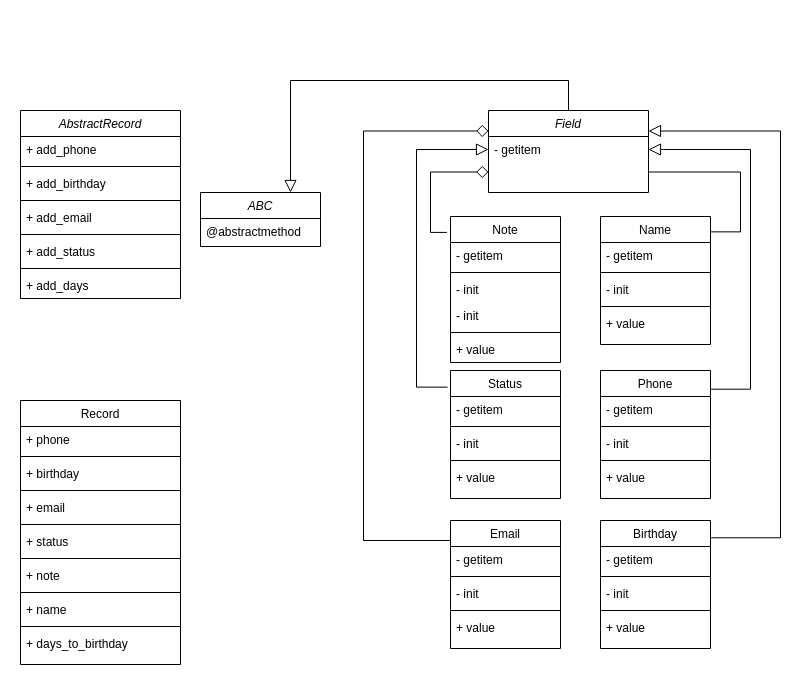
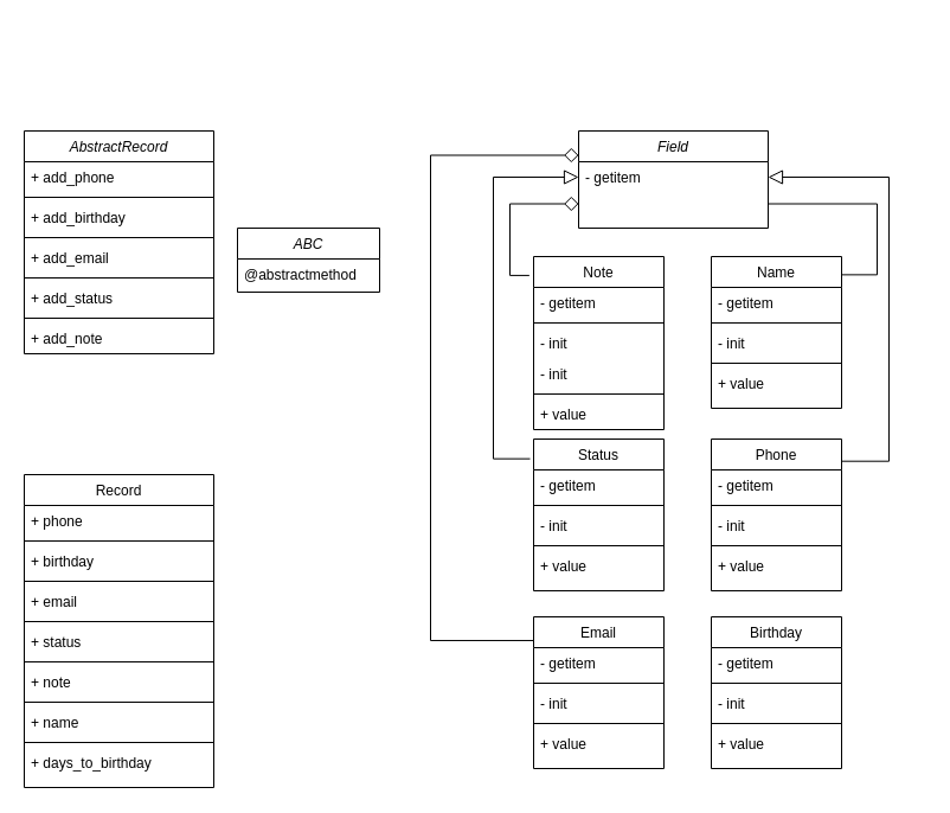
  <mxCell id="0" />
  <mxCell id="1" parent="0" />
  <mxCell id="2" value="AbstractRecord" style="swimlane;fontStyle=2;align=center;verticalAlign=top;childLayout=stackLayout;horizontal=1;startSize=26;horizontalStack=0;resizeParent=1;resizeLast=0;collapsible=1;marginBottom=0;rounded=0;shadow=0;strokeWidth=1;" vertex="1" parent="1"><mxGeometry x="20" y="110" width="160" height="188" as="geometry"><mxRectangle x="220" y="70" width="160" height="26" as="alternateBounds" /></mxGeometry></mxCell>
  <mxCell id="3" value="+ add_phone" style="text;align=left;verticalAlign=top;spacingLeft=4;spacingRight=4;overflow=hidden;rotatable=0;points=[[0,0.5],[1,0.5]];portConstraint=eastwest;" vertex="1" parent="2"><mxGeometry y="26" width="160" height="26" as="geometry" /></mxCell>
  <mxCell id="4" value="" style="line;html=1;strokeWidth=1;align=left;verticalAlign=middle;spacingTop=-1;spacingLeft=3;spacingRight=3;rotatable=0;labelPosition=right;points=[];portConstraint=eastwest;" vertex="1" parent="2"><mxGeometry y="52" width="160" height="8" as="geometry" /></mxCell>
  <mxCell id="5" value="+ add_birthday" style="text;align=left;verticalAlign=top;spacingLeft=4;spacingRight=4;overflow=hidden;rotatable=0;points=[[0,0.5],[1,0.5]];portConstraint=eastwest;rounded=0;shadow=0;html=0;" vertex="1" parent="2"><mxGeometry y="60" width="160" height="26" as="geometry" /></mxCell>
  <mxCell id="6" value="" style="line;html=1;strokeWidth=1;align=left;verticalAlign=middle;spacingTop=-1;spacingLeft=3;spacingRight=3;rotatable=0;labelPosition=right;points=[];portConstraint=eastwest;" vertex="1" parent="2"><mxGeometry y="86" width="160" height="8" as="geometry" /></mxCell>
  <mxCell id="7" value="+ add_email&#10;" style="text;align=left;verticalAlign=top;spacingLeft=4;spacingRight=4;overflow=hidden;rotatable=0;points=[[0,0.5],[1,0.5]];portConstraint=eastwest;rounded=0;shadow=0;html=0;" vertex="1" parent="2"><mxGeometry y="94" width="160" height="26" as="geometry" /></mxCell>
  <mxCell id="8" value="" style="line;html=1;strokeWidth=1;align=left;verticalAlign=middle;spacingTop=-1;spacingLeft=3;spacingRight=3;rotatable=0;labelPosition=right;points=[];portConstraint=eastwest;" vertex="1" parent="2"><mxGeometry y="120" width="160" height="8" as="geometry" /></mxCell>
  <mxCell id="9" value="+ add_status" style="text;align=left;verticalAlign=top;spacingLeft=4;spacingRight=4;overflow=hidden;rotatable=0;points=[[0,0.5],[1,0.5]];portConstraint=eastwest;rounded=0;shadow=0;html=0;" vertex="1" parent="2"><mxGeometry y="128" width="160" height="26" as="geometry" /></mxCell>
  <mxCell id="10" value="" style="line;html=1;strokeWidth=1;align=left;verticalAlign=middle;spacingTop=-1;spacingLeft=3;spacingRight=3;rotatable=0;labelPosition=right;points=[];portConstraint=eastwest;" vertex="1" parent="2"><mxGeometry y="154" width="160" height="8" as="geometry" /></mxCell>
- <mxCell id="11" value="+ add_days" style="text;align=left;verticalAlign=top;spacingLeft=4;spacingRight=4;overflow=hidden;rotatable=0;points=[[0,0.5],[1,0.5]];portConstraint=eastwest;rounded=0;shadow=0;html=0;" vertex="1" parent="2"><mxGeometry y="162" width="160" height="26" as="geometry" /></mxCell>
+ <mxCell id="11" value="+ add_note" style="text;align=left;verticalAlign=top;spacingLeft=4;spacingRight=4;overflow=hidden;rotatable=0;points=[[0,0.5],[1,0.5]];portConstraint=eastwest;rounded=0;shadow=0;html=0;" vertex="1" parent="2"><mxGeometry y="162" width="160" height="26" as="geometry" /></mxCell>
  <mxCell id="12" value="Field&#10;" style="swimlane;fontStyle=2;align=center;verticalAlign=top;childLayout=stackLayout;horizontal=1;startSize=26;horizontalStack=0;resizeParent=1;resizeLast=0;collapsible=1;marginBottom=0;rounded=0;shadow=0;strokeWidth=1;" vertex="1" parent="1"><mxGeometry x="488" y="110" width="160" height="82" as="geometry"><mxRectangle x="550" y="140" width="160" height="26" as="alternateBounds" /></mxGeometry></mxCell>
  <mxCell id="13" value="- getitem" style="text;align=left;verticalAlign=top;spacingLeft=4;spacingRight=4;overflow=hidden;rotatable=0;points=[[0,0.5],[1,0.5]];portConstraint=eastwest;" vertex="1" parent="12"><mxGeometry y="26" width="160" height="26" as="geometry" /></mxCell>
  <mxCell id="14" value="ABC" style="swimlane;fontStyle=2;align=center;verticalAlign=top;childLayout=stackLayout;horizontal=1;startSize=26;horizontalStack=0;resizeParent=1;resizeLast=0;collapsible=1;marginBottom=0;rounded=0;shadow=0;strokeWidth=1;" vertex="1" parent="1"><mxGeometry x="200" y="192" width="120" height="54" as="geometry"><mxRectangle x="550" y="140" width="160" height="26" as="alternateBounds" /></mxGeometry></mxCell>
  <mxCell id="15" value="@abstractmethod" style="text;align=left;verticalAlign=top;spacingLeft=4;spacingRight=4;overflow=hidden;rotatable=0;points=[[0,0.5],[1,0.5]];portConstraint=eastwest;" vertex="1" parent="14"><mxGeometry y="26" width="120" height="26" as="geometry" /></mxCell>
- <mxCell id="16" value="" style="endArrow=block;endSize=10;endFill=0;shadow=0;strokeWidth=1;rounded=0;edgeStyle=elbowEdgeStyle;elbow=vertical;entryX=0.75;entryY=0;entryDx=0;entryDy=0;" edge="1" parent="1" source="12" target="14"><mxGeometry width="160" relative="1" as="geometry"><mxPoint x="260" y="110" as="sourcePoint" /><mxPoint x="330" y="190" as="targetPoint" /><Array as="points"><mxPoint x="350" y="80" /></Array></mxGeometry></mxCell>
  <mxCell id="17" value="Record" style="swimlane;fontStyle=0;align=center;verticalAlign=top;childLayout=stackLayout;horizontal=1;startSize=26;horizontalStack=0;resizeParent=1;resizeLast=0;collapsible=1;marginBottom=0;rounded=0;shadow=0;strokeWidth=1;" vertex="1" parent="1"><mxGeometry x="20" y="400" width="160" height="264" as="geometry"><mxRectangle x="220" y="70" width="160" height="26" as="alternateBounds" /></mxGeometry></mxCell>
  <mxCell id="18" value="+ phone" style="text;align=left;verticalAlign=top;spacingLeft=4;spacingRight=4;overflow=hidden;rotatable=0;points=[[0,0.5],[1,0.5]];portConstraint=eastwest;" vertex="1" parent="17"><mxGeometry y="26" width="160" height="26" as="geometry" /></mxCell>
  <mxCell id="19" value="" style="line;html=1;strokeWidth=1;align=left;verticalAlign=middle;spacingTop=-1;spacingLeft=3;spacingRight=3;rotatable=0;labelPosition=right;points=[];portConstraint=eastwest;" vertex="1" parent="17"><mxGeometry y="52" width="160" height="8" as="geometry" /></mxCell>
  <mxCell id="20" value="+ birthday" style="text;align=left;verticalAlign=top;spacingLeft=4;spacingRight=4;overflow=hidden;rotatable=0;points=[[0,0.5],[1,0.5]];portConstraint=eastwest;rounded=0;shadow=0;html=0;" vertex="1" parent="17"><mxGeometry y="60" width="160" height="26" as="geometry" /></mxCell>
  <mxCell id="21" value="" style="line;html=1;strokeWidth=1;align=left;verticalAlign=middle;spacingTop=-1;spacingLeft=3;spacingRight=3;rotatable=0;labelPosition=right;points=[];portConstraint=eastwest;" vertex="1" parent="17"><mxGeometry y="86" width="160" height="8" as="geometry" /></mxCell>
  <mxCell id="22" value="+ email&#10;" style="text;align=left;verticalAlign=top;spacingLeft=4;spacingRight=4;overflow=hidden;rotatable=0;points=[[0,0.5],[1,0.5]];portConstraint=eastwest;rounded=0;shadow=0;html=0;" vertex="1" parent="17"><mxGeometry y="94" width="160" height="26" as="geometry" /></mxCell>
  <mxCell id="23" value="" style="line;html=1;strokeWidth=1;align=left;verticalAlign=middle;spacingTop=-1;spacingLeft=3;spacingRight=3;rotatable=0;labelPosition=right;points=[];portConstraint=eastwest;" vertex="1" parent="17"><mxGeometry y="120" width="160" height="8" as="geometry" /></mxCell>
  <mxCell id="24" value="+ status" style="text;align=left;verticalAlign=top;spacingLeft=4;spacingRight=4;overflow=hidden;rotatable=0;points=[[0,0.5],[1,0.5]];portConstraint=eastwest;rounded=0;shadow=0;html=0;" vertex="1" parent="17"><mxGeometry y="128" width="160" height="26" as="geometry" /></mxCell>
  <mxCell id="25" value="" style="line;html=1;strokeWidth=1;align=left;verticalAlign=middle;spacingTop=-1;spacingLeft=3;spacingRight=3;rotatable=0;labelPosition=right;points=[];portConstraint=eastwest;" vertex="1" parent="17"><mxGeometry y="154" width="160" height="8" as="geometry" /></mxCell>
  <mxCell id="26" value="+ note" style="text;align=left;verticalAlign=top;spacingLeft=4;spacingRight=4;overflow=hidden;rotatable=0;points=[[0,0.5],[1,0.5]];portConstraint=eastwest;rounded=0;shadow=0;html=0;" vertex="1" parent="17"><mxGeometry y="162" width="160" height="26" as="geometry" /></mxCell>
  <mxCell id="27" value="" style="line;html=1;strokeWidth=1;align=left;verticalAlign=middle;spacingTop=-1;spacingLeft=3;spacingRight=3;rotatable=0;labelPosition=right;points=[];portConstraint=eastwest;" vertex="1" parent="17"><mxGeometry y="188" width="160" height="8" as="geometry" /></mxCell>
  <mxCell id="28" value="+ name" style="text;align=left;verticalAlign=top;spacingLeft=4;spacingRight=4;overflow=hidden;rotatable=0;points=[[0,0.5],[1,0.5]];portConstraint=eastwest;rounded=0;shadow=0;html=0;" vertex="1" parent="17"><mxGeometry y="196" width="160" height="26" as="geometry" /></mxCell>
  <mxCell id="29" value="" style="line;html=1;strokeWidth=1;align=left;verticalAlign=middle;spacingTop=-1;spacingLeft=3;spacingRight=3;rotatable=0;labelPosition=right;points=[];portConstraint=eastwest;" vertex="1" parent="17"><mxGeometry y="222" width="160" height="8" as="geometry" /></mxCell>
  <mxCell id="30" value="+ days_to_birthday" style="text;align=left;verticalAlign=top;spacingLeft=4;spacingRight=4;overflow=hidden;rotatable=0;points=[[0,0.5],[1,0.5]];portConstraint=eastwest;rounded=0;shadow=0;html=0;" vertex="1" parent="17"><mxGeometry y="230" width="160" height="26" as="geometry" /></mxCell>
  <mxCell id="31" value="Name" style="swimlane;fontStyle=0;align=center;verticalAlign=top;childLayout=stackLayout;horizontal=1;startSize=26;horizontalStack=0;resizeParent=1;resizeLast=0;collapsible=1;marginBottom=0;rounded=0;shadow=0;strokeWidth=1;" vertex="1" parent="1"><mxGeometry x="600" y="216" width="110" height="128" as="geometry"><mxRectangle x="220" y="70" width="160" height="26" as="alternateBounds" /></mxGeometry></mxCell>
  <mxCell id="32" value="- getitem" style="text;align=left;verticalAlign=top;spacingLeft=4;spacingRight=4;overflow=hidden;rotatable=0;points=[[0,0.5],[1,0.5]];portConstraint=eastwest;" vertex="1" parent="31"><mxGeometry y="26" width="110" height="26" as="geometry" /></mxCell>
  <mxCell id="33" value="" style="line;html=1;strokeWidth=1;align=left;verticalAlign=middle;spacingTop=-1;spacingLeft=3;spacingRight=3;rotatable=0;labelPosition=right;points=[];portConstraint=eastwest;" vertex="1" parent="31"><mxGeometry y="52" width="110" height="8" as="geometry" /></mxCell>
  <mxCell id="34" value="- init" style="text;align=left;verticalAlign=top;spacingLeft=4;spacingRight=4;overflow=hidden;rotatable=0;points=[[0,0.5],[1,0.5]];portConstraint=eastwest;rounded=0;shadow=0;html=0;" vertex="1" parent="31"><mxGeometry y="60" width="110" height="26" as="geometry" /></mxCell>
  <mxCell id="35" value="" style="line;html=1;strokeWidth=1;align=left;verticalAlign=middle;spacingTop=-1;spacingLeft=3;spacingRight=3;rotatable=0;labelPosition=right;points=[];portConstraint=eastwest;" vertex="1" parent="31"><mxGeometry y="86" width="110" height="8" as="geometry" /></mxCell>
  <mxCell id="36" value="+ value" style="text;align=left;verticalAlign=top;spacingLeft=4;spacingRight=4;overflow=hidden;rotatable=0;points=[[0,0.5],[1,0.5]];portConstraint=eastwest;rounded=0;shadow=0;html=0;" vertex="1" parent="31"><mxGeometry y="94" width="110" height="26" as="geometry" /></mxCell>
  <mxCell id="37" value="Phone" style="swimlane;fontStyle=0;align=center;verticalAlign=top;childLayout=stackLayout;horizontal=1;startSize=26;horizontalStack=0;resizeParent=1;resizeLast=0;collapsible=1;marginBottom=0;rounded=0;shadow=0;strokeWidth=1;" vertex="1" parent="1"><mxGeometry x="600" y="370" width="110" height="128" as="geometry"><mxRectangle x="220" y="70" width="160" height="26" as="alternateBounds" /></mxGeometry></mxCell>
  <mxCell id="38" value="- getitem" style="text;align=left;verticalAlign=top;spacingLeft=4;spacingRight=4;overflow=hidden;rotatable=0;points=[[0,0.5],[1,0.5]];portConstraint=eastwest;" vertex="1" parent="37"><mxGeometry y="26" width="110" height="26" as="geometry" /></mxCell>
  <mxCell id="39" value="" style="line;html=1;strokeWidth=1;align=left;verticalAlign=middle;spacingTop=-1;spacingLeft=3;spacingRight=3;rotatable=0;labelPosition=right;points=[];portConstraint=eastwest;" vertex="1" parent="37"><mxGeometry y="52" width="110" height="8" as="geometry" /></mxCell>
  <mxCell id="40" value="- init" style="text;align=left;verticalAlign=top;spacingLeft=4;spacingRight=4;overflow=hidden;rotatable=0;points=[[0,0.5],[1,0.5]];portConstraint=eastwest;rounded=0;shadow=0;html=0;" vertex="1" parent="37"><mxGeometry y="60" width="110" height="26" as="geometry" /></mxCell>
  <mxCell id="41" value="" style="line;html=1;strokeWidth=1;align=left;verticalAlign=middle;spacingTop=-1;spacingLeft=3;spacingRight=3;rotatable=0;labelPosition=right;points=[];portConstraint=eastwest;" vertex="1" parent="37"><mxGeometry y="86" width="110" height="8" as="geometry" /></mxCell>
  <mxCell id="42" value="+ value" style="text;align=left;verticalAlign=top;spacingLeft=4;spacingRight=4;overflow=hidden;rotatable=0;points=[[0,0.5],[1,0.5]];portConstraint=eastwest;rounded=0;shadow=0;html=0;" vertex="1" parent="37"><mxGeometry y="94" width="110" height="26" as="geometry" /></mxCell>
  <mxCell id="43" value="Birthday" style="swimlane;fontStyle=0;align=center;verticalAlign=top;childLayout=stackLayout;horizontal=1;startSize=26;horizontalStack=0;resizeParent=1;resizeLast=0;collapsible=1;marginBottom=0;rounded=0;shadow=0;strokeWidth=1;" vertex="1" parent="1"><mxGeometry x="600" y="520" width="110" height="128" as="geometry"><mxRectangle x="220" y="70" width="160" height="26" as="alternateBounds" /></mxGeometry></mxCell>
  <mxCell id="44" value="- getitem" style="text;align=left;verticalAlign=top;spacingLeft=4;spacingRight=4;overflow=hidden;rotatable=0;points=[[0,0.5],[1,0.5]];portConstraint=eastwest;" vertex="1" parent="43"><mxGeometry y="26" width="110" height="26" as="geometry" /></mxCell>
  <mxCell id="45" value="" style="line;html=1;strokeWidth=1;align=left;verticalAlign=middle;spacingTop=-1;spacingLeft=3;spacingRight=3;rotatable=0;labelPosition=right;points=[];portConstraint=eastwest;" vertex="1" parent="43"><mxGeometry y="52" width="110" height="8" as="geometry" /></mxCell>
  <mxCell id="46" value="- init" style="text;align=left;verticalAlign=top;spacingLeft=4;spacingRight=4;overflow=hidden;rotatable=0;points=[[0,0.5],[1,0.5]];portConstraint=eastwest;rounded=0;shadow=0;html=0;" vertex="1" parent="43"><mxGeometry y="60" width="110" height="26" as="geometry" /></mxCell>
  <mxCell id="47" value="" style="line;html=1;strokeWidth=1;align=left;verticalAlign=middle;spacingTop=-1;spacingLeft=3;spacingRight=3;rotatable=0;labelPosition=right;points=[];portConstraint=eastwest;" vertex="1" parent="43"><mxGeometry y="86" width="110" height="8" as="geometry" /></mxCell>
  <mxCell id="48" value="+ value" style="text;align=left;verticalAlign=top;spacingLeft=4;spacingRight=4;overflow=hidden;rotatable=0;points=[[0,0.5],[1,0.5]];portConstraint=eastwest;rounded=0;shadow=0;html=0;" vertex="1" parent="43"><mxGeometry y="94" width="110" height="26" as="geometry" /></mxCell>
  <mxCell id="49" value="" style="endArrow=none;endSize=10;endFill=0;shadow=0;strokeWidth=1;rounded=0;edgeStyle=elbowEdgeStyle;elbow=vertical;exitX=0.997;exitY=0.12;exitDx=0;exitDy=0;exitPerimeter=0;entryX=1;entryY=0.75;entryDx=0;entryDy=0;" edge="1" parent="1" source="31" target="12"><mxGeometry width="160" relative="1" as="geometry"><mxPoint x="807" y="50" as="sourcePoint" /><mxPoint x="659" y="156" as="targetPoint" /><Array as="points"><mxPoint x="740" y="110" /><mxPoint x="660" y="60" /><mxPoint x="589" y="20" /></Array></mxGeometry></mxCell>
  <mxCell id="50" value="" style="endArrow=block;endSize=10;endFill=0;shadow=0;strokeWidth=1;rounded=0;edgeStyle=elbowEdgeStyle;elbow=vertical;entryX=1;entryY=0.5;entryDx=0;entryDy=0;exitX=0.997;exitY=0.146;exitDx=0;exitDy=0;exitPerimeter=0;" edge="1" parent="1" source="37" target="13"><mxGeometry width="160" relative="1" as="geometry"><mxPoint x="710" y="380" as="sourcePoint" /><mxPoint x="610" y="100" as="targetPoint" /><Array as="points"><mxPoint x="750" y="260" /><mxPoint x="770" y="340" /><mxPoint x="670" y="70" /><mxPoint x="700" y="270" /><mxPoint x="740" y="130" /><mxPoint x="670" y="70" /><mxPoint x="599" y="30" /></Array></mxGeometry></mxCell>
- <mxCell id="51" value="" style="endArrow=block;endSize=10;endFill=0;shadow=0;strokeWidth=1;rounded=0;edgeStyle=elbowEdgeStyle;elbow=vertical;exitX=0.997;exitY=0.135;exitDx=0;exitDy=0;entryX=1;entryY=0.25;entryDx=0;entryDy=0;exitPerimeter=0;" edge="1" parent="1" source="43" target="12"><mxGeometry width="160" relative="1" as="geometry"><mxPoint x="658" y="453" as="sourcePoint" /><mxPoint x="648" y="109" as="targetPoint" /><Array as="points"><mxPoint x="780" y="320" /><mxPoint x="750" y="340" /><mxPoint x="720" y="90" /><mxPoint x="720" y="490" /><mxPoint x="680" y="80" /><mxPoint x="710" y="280" /><mxPoint x="750" y="140" /><mxPoint x="680" y="80" /><mxPoint x="609" y="40" /></Array></mxGeometry></mxCell>
  <mxCell id="52" value="Note" style="swimlane;fontStyle=0;align=center;verticalAlign=top;childLayout=stackLayout;horizontal=1;startSize=26;horizontalStack=0;resizeParent=1;resizeLast=0;collapsible=1;marginBottom=0;rounded=0;shadow=0;strokeWidth=1;" vertex="1" parent="1"><mxGeometry x="450" y="216" width="110" height="146" as="geometry"><mxRectangle x="220" y="70" width="160" height="26" as="alternateBounds" /></mxGeometry></mxCell>
  <mxCell id="53" value="- getitem" style="text;align=left;verticalAlign=top;spacingLeft=4;spacingRight=4;overflow=hidden;rotatable=0;points=[[0,0.5],[1,0.5]];portConstraint=eastwest;" vertex="1" parent="52"><mxGeometry y="26" width="110" height="26" as="geometry" /></mxCell>
  <mxCell id="54" value="" style="line;html=1;strokeWidth=1;align=left;verticalAlign=middle;spacingTop=-1;spacingLeft=3;spacingRight=3;rotatable=0;labelPosition=right;points=[];portConstraint=eastwest;" vertex="1" parent="52"><mxGeometry y="52" width="110" height="8" as="geometry" /></mxCell>
  <mxCell id="55" value="- init" style="text;align=left;verticalAlign=top;spacingLeft=4;spacingRight=4;overflow=hidden;rotatable=0;points=[[0,0.5],[1,0.5]];portConstraint=eastwest;rounded=0;shadow=0;html=0;" vertex="1" parent="52"><mxGeometry y="60" width="110" height="26" as="geometry" /></mxCell>
  <mxCell id="56" value="- init" style="text;align=left;verticalAlign=top;spacingLeft=4;spacingRight=4;overflow=hidden;rotatable=0;points=[[0,0.5],[1,0.5]];portConstraint=eastwest;rounded=0;shadow=0;html=0;" vertex="1" parent="52"><mxGeometry y="86" width="110" height="26" as="geometry" /></mxCell>
  <mxCell id="57" value="" style="line;html=1;strokeWidth=1;align=left;verticalAlign=middle;spacingTop=-1;spacingLeft=3;spacingRight=3;rotatable=0;labelPosition=right;points=[];portConstraint=eastwest;" vertex="1" parent="52"><mxGeometry y="112" width="110" height="8" as="geometry" /></mxCell>
  <mxCell id="58" value="+ value" style="text;align=left;verticalAlign=top;spacingLeft=4;spacingRight=4;overflow=hidden;rotatable=0;points=[[0,0.5],[1,0.5]];portConstraint=eastwest;rounded=0;shadow=0;html=0;" vertex="1" parent="52"><mxGeometry y="120" width="110" height="26" as="geometry" /></mxCell>
  <mxCell id="59" value="Status" style="swimlane;fontStyle=0;align=center;verticalAlign=top;childLayout=stackLayout;horizontal=1;startSize=26;horizontalStack=0;resizeParent=1;resizeLast=0;collapsible=1;marginBottom=0;rounded=0;shadow=0;strokeWidth=1;" vertex="1" parent="1"><mxGeometry x="450" y="370" width="110" height="128" as="geometry"><mxRectangle x="220" y="70" width="160" height="26" as="alternateBounds" /></mxGeometry></mxCell>
  <mxCell id="60" value="- getitem" style="text;align=left;verticalAlign=top;spacingLeft=4;spacingRight=4;overflow=hidden;rotatable=0;points=[[0,0.5],[1,0.5]];portConstraint=eastwest;" vertex="1" parent="59"><mxGeometry y="26" width="110" height="26" as="geometry" /></mxCell>
  <mxCell id="61" value="" style="line;html=1;strokeWidth=1;align=left;verticalAlign=middle;spacingTop=-1;spacingLeft=3;spacingRight=3;rotatable=0;labelPosition=right;points=[];portConstraint=eastwest;" vertex="1" parent="59"><mxGeometry y="52" width="110" height="8" as="geometry" /></mxCell>
  <mxCell id="62" value="- init" style="text;align=left;verticalAlign=top;spacingLeft=4;spacingRight=4;overflow=hidden;rotatable=0;points=[[0,0.5],[1,0.5]];portConstraint=eastwest;rounded=0;shadow=0;html=0;" vertex="1" parent="59"><mxGeometry y="60" width="110" height="26" as="geometry" /></mxCell>
  <mxCell id="63" value="" style="line;html=1;strokeWidth=1;align=left;verticalAlign=middle;spacingTop=-1;spacingLeft=3;spacingRight=3;rotatable=0;labelPosition=right;points=[];portConstraint=eastwest;" vertex="1" parent="59"><mxGeometry y="86" width="110" height="8" as="geometry" /></mxCell>
  <mxCell id="64" value="+ value" style="text;align=left;verticalAlign=top;spacingLeft=4;spacingRight=4;overflow=hidden;rotatable=0;points=[[0,0.5],[1,0.5]];portConstraint=eastwest;rounded=0;shadow=0;html=0;" vertex="1" parent="59"><mxGeometry y="94" width="110" height="26" as="geometry" /></mxCell>
  <mxCell id="65" value="Email" style="swimlane;fontStyle=0;align=center;verticalAlign=top;childLayout=stackLayout;horizontal=1;startSize=26;horizontalStack=0;resizeParent=1;resizeLast=0;collapsible=1;marginBottom=0;rounded=0;shadow=0;strokeWidth=1;" vertex="1" parent="1"><mxGeometry x="450" y="520" width="110" height="128" as="geometry"><mxRectangle x="220" y="70" width="160" height="26" as="alternateBounds" /></mxGeometry></mxCell>
  <mxCell id="66" value="- getitem" style="text;align=left;verticalAlign=top;spacingLeft=4;spacingRight=4;overflow=hidden;rotatable=0;points=[[0,0.5],[1,0.5]];portConstraint=eastwest;" vertex="1" parent="65"><mxGeometry y="26" width="110" height="26" as="geometry" /></mxCell>
  <mxCell id="67" value="" style="line;html=1;strokeWidth=1;align=left;verticalAlign=middle;spacingTop=-1;spacingLeft=3;spacingRight=3;rotatable=0;labelPosition=right;points=[];portConstraint=eastwest;" vertex="1" parent="65"><mxGeometry y="52" width="110" height="8" as="geometry" /></mxCell>
  <mxCell id="68" value="- init" style="text;align=left;verticalAlign=top;spacingLeft=4;spacingRight=4;overflow=hidden;rotatable=0;points=[[0,0.5],[1,0.5]];portConstraint=eastwest;rounded=0;shadow=0;html=0;" vertex="1" parent="65"><mxGeometry y="60" width="110" height="26" as="geometry" /></mxCell>
  <mxCell id="69" value="" style="line;html=1;strokeWidth=1;align=left;verticalAlign=middle;spacingTop=-1;spacingLeft=3;spacingRight=3;rotatable=0;labelPosition=right;points=[];portConstraint=eastwest;" vertex="1" parent="65"><mxGeometry y="86" width="110" height="8" as="geometry" /></mxCell>
  <mxCell id="70" value="+ value" style="text;align=left;verticalAlign=top;spacingLeft=4;spacingRight=4;overflow=hidden;rotatable=0;points=[[0,0.5],[1,0.5]];portConstraint=eastwest;rounded=0;shadow=0;html=0;" vertex="1" parent="65"><mxGeometry y="94" width="110" height="26" as="geometry" /></mxCell>
  <mxCell id="71" value="" style="endArrow=diamond;endSize=10;endFill=0;shadow=0;strokeWidth=1;rounded=0;edgeStyle=elbowEdgeStyle;elbow=vertical;entryX=0;entryY=0.75;entryDx=0;entryDy=0;exitX=-0.033;exitY=0.109;exitDx=0;exitDy=0;exitPerimeter=0;" edge="1" parent="1" source="52" target="12"><mxGeometry width="160" relative="1" as="geometry"><mxPoint x="420" y="240" as="sourcePoint" /><mxPoint x="380" y="196.5" as="targetPoint" /><Array as="points"><mxPoint x="430" y="172" /><mxPoint x="472" y="134.5" /><mxPoint x="392" y="84.5" /><mxPoint x="321" y="44.5" /></Array></mxGeometry></mxCell>
  <mxCell id="72" value="" style="endArrow=block;endSize=10;endFill=0;shadow=0;strokeWidth=1;rounded=0;edgeStyle=elbowEdgeStyle;elbow=vertical;entryX=0;entryY=0.5;entryDx=0;entryDy=0;exitX=-0.027;exitY=0.13;exitDx=0;exitDy=0;exitPerimeter=0;" edge="1" parent="1" source="59" target="13"><mxGeometry width="160" relative="1" as="geometry"><mxPoint x="390" y="216" as="sourcePoint" /><mxPoint x="432" y="156" as="targetPoint" /><Array as="points"><mxPoint x="416" y="118.5" /><mxPoint x="336" y="68.5" /><mxPoint x="265" y="28.5" /></Array></mxGeometry></mxCell>
  <mxCell id="73" value="" style="endArrow=diamond;endSize=10;endFill=0;shadow=0;strokeWidth=1;rounded=0;edgeStyle=elbowEdgeStyle;elbow=vertical;entryX=0;entryY=0.25;entryDx=0;entryDy=0;exitX=0;exitY=0.156;exitDx=0;exitDy=0;exitPerimeter=0;" edge="1" parent="1" source="65" target="12"><mxGeometry width="160" relative="1" as="geometry"><mxPoint x="394" y="388.5" as="sourcePoint" /><mxPoint x="435" y="150.5" as="targetPoint" /><Array as="points"><mxPoint x="363" y="120" /><mxPoint x="283" y="70" /><mxPoint x="212" y="30" /></Array></mxGeometry></mxCell>
